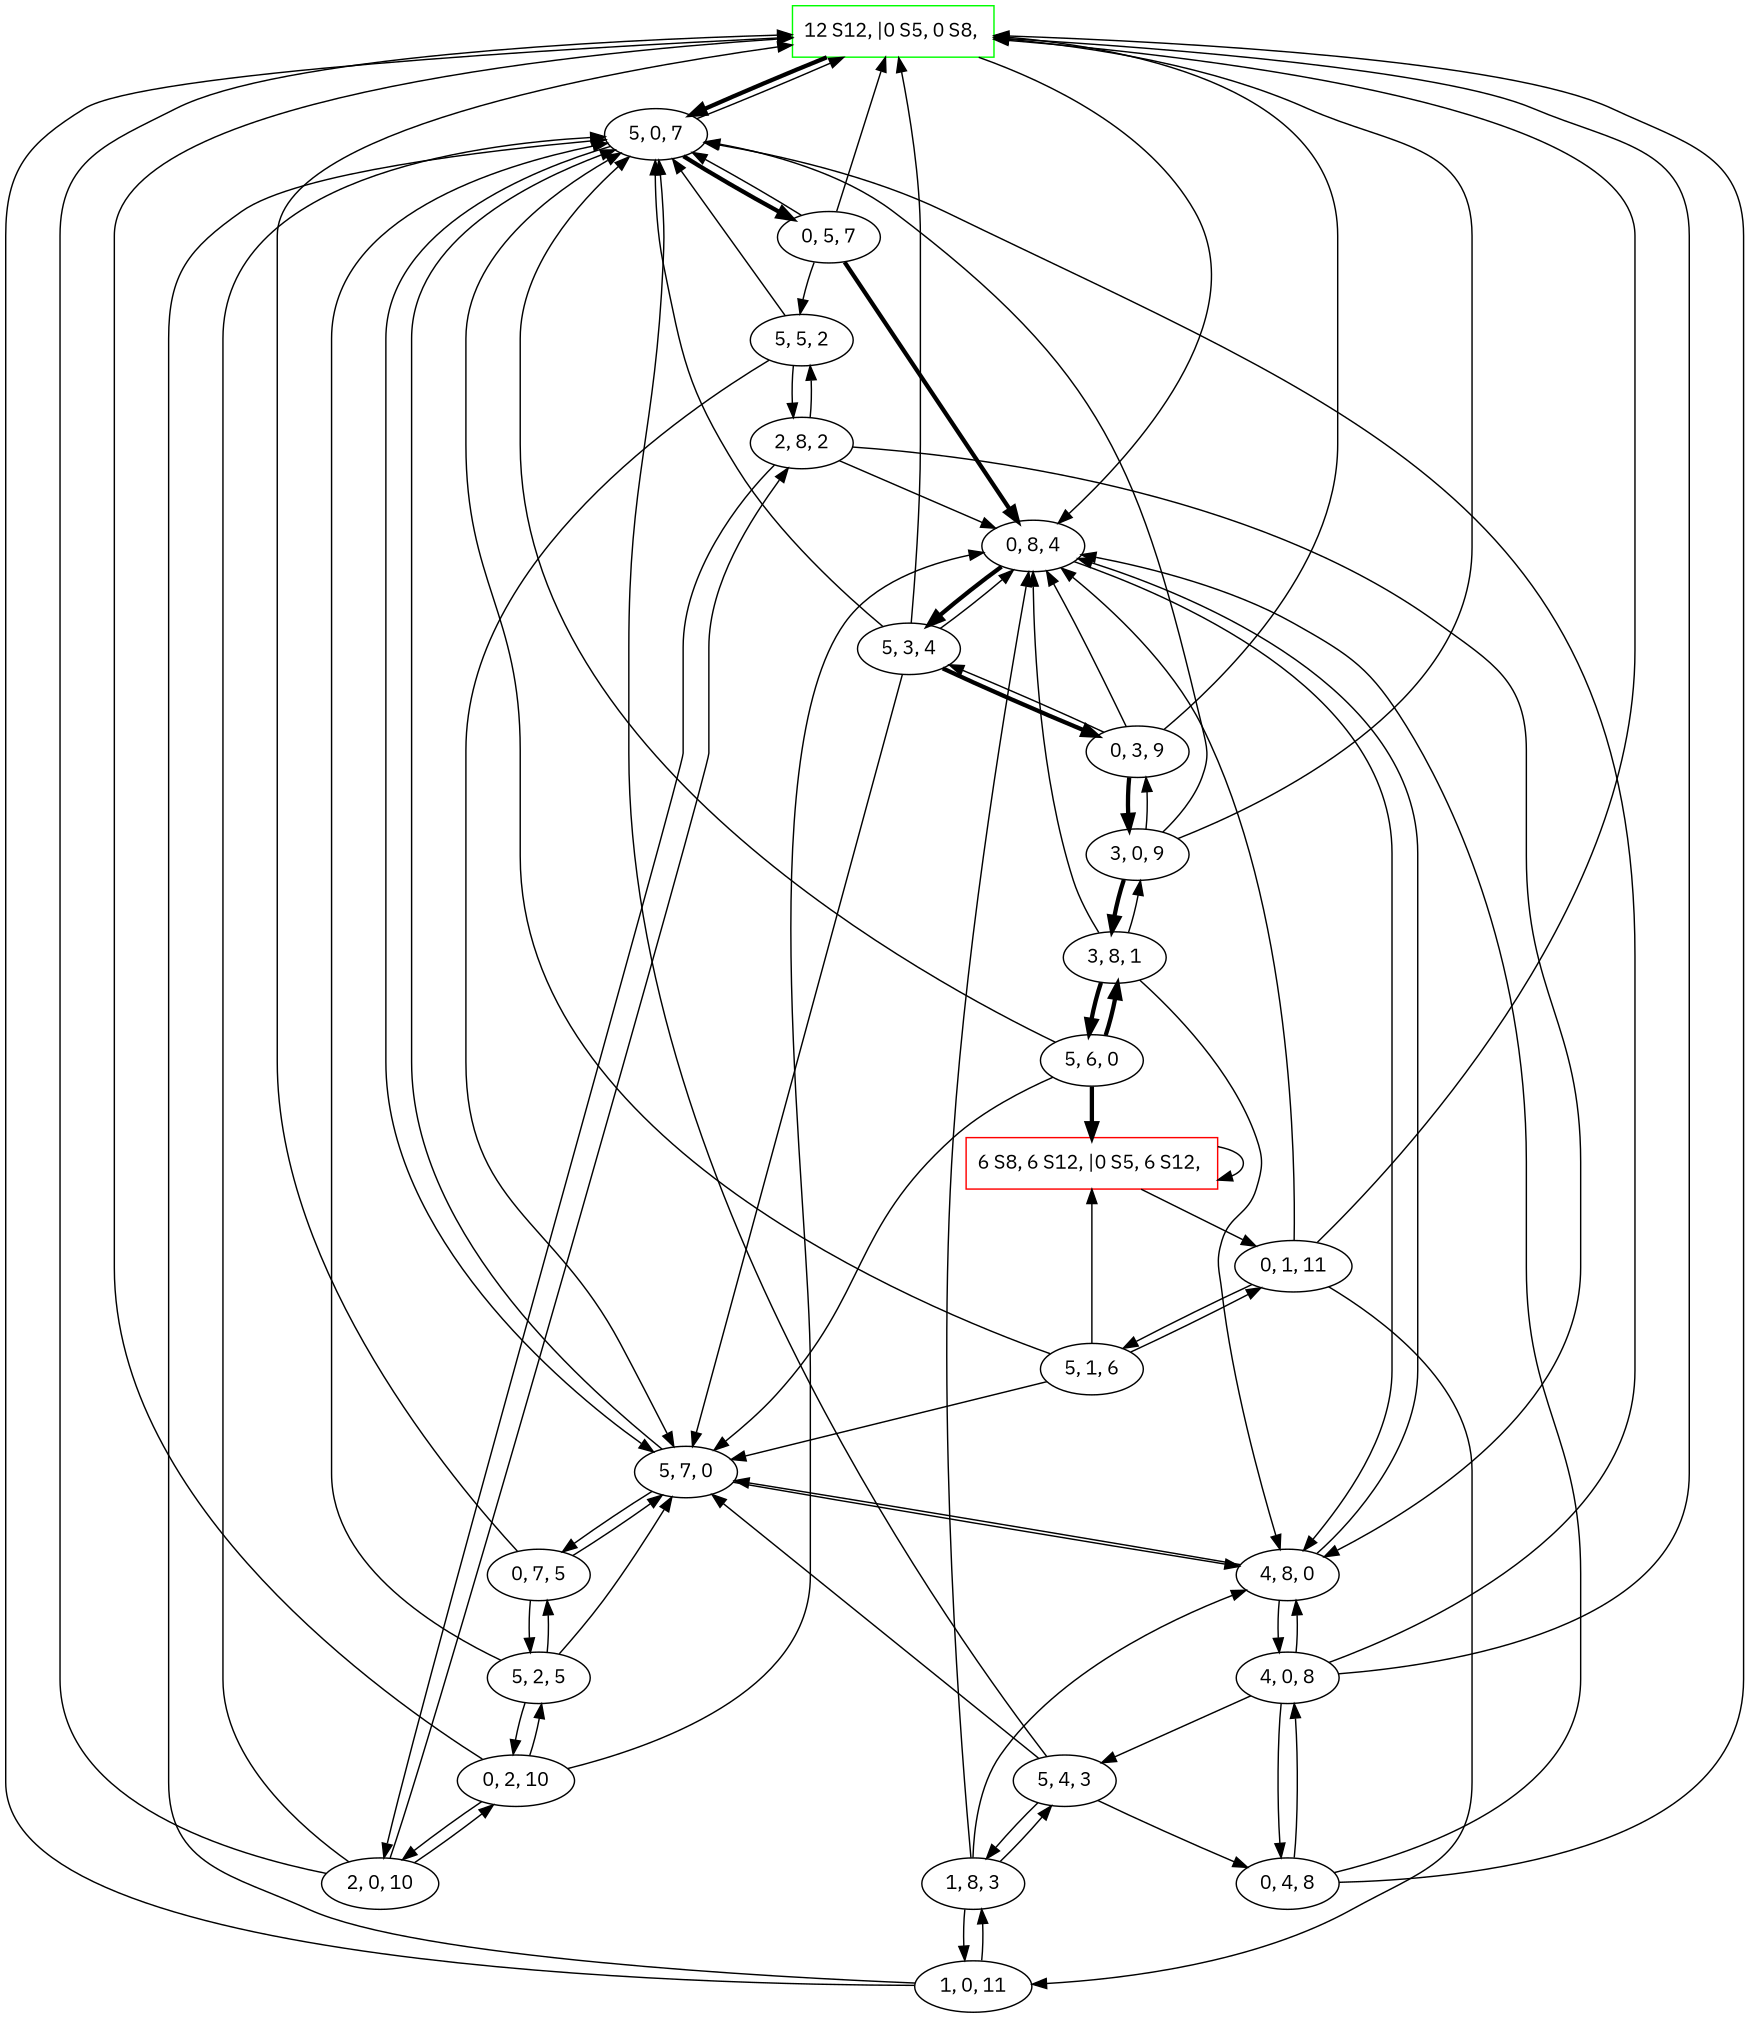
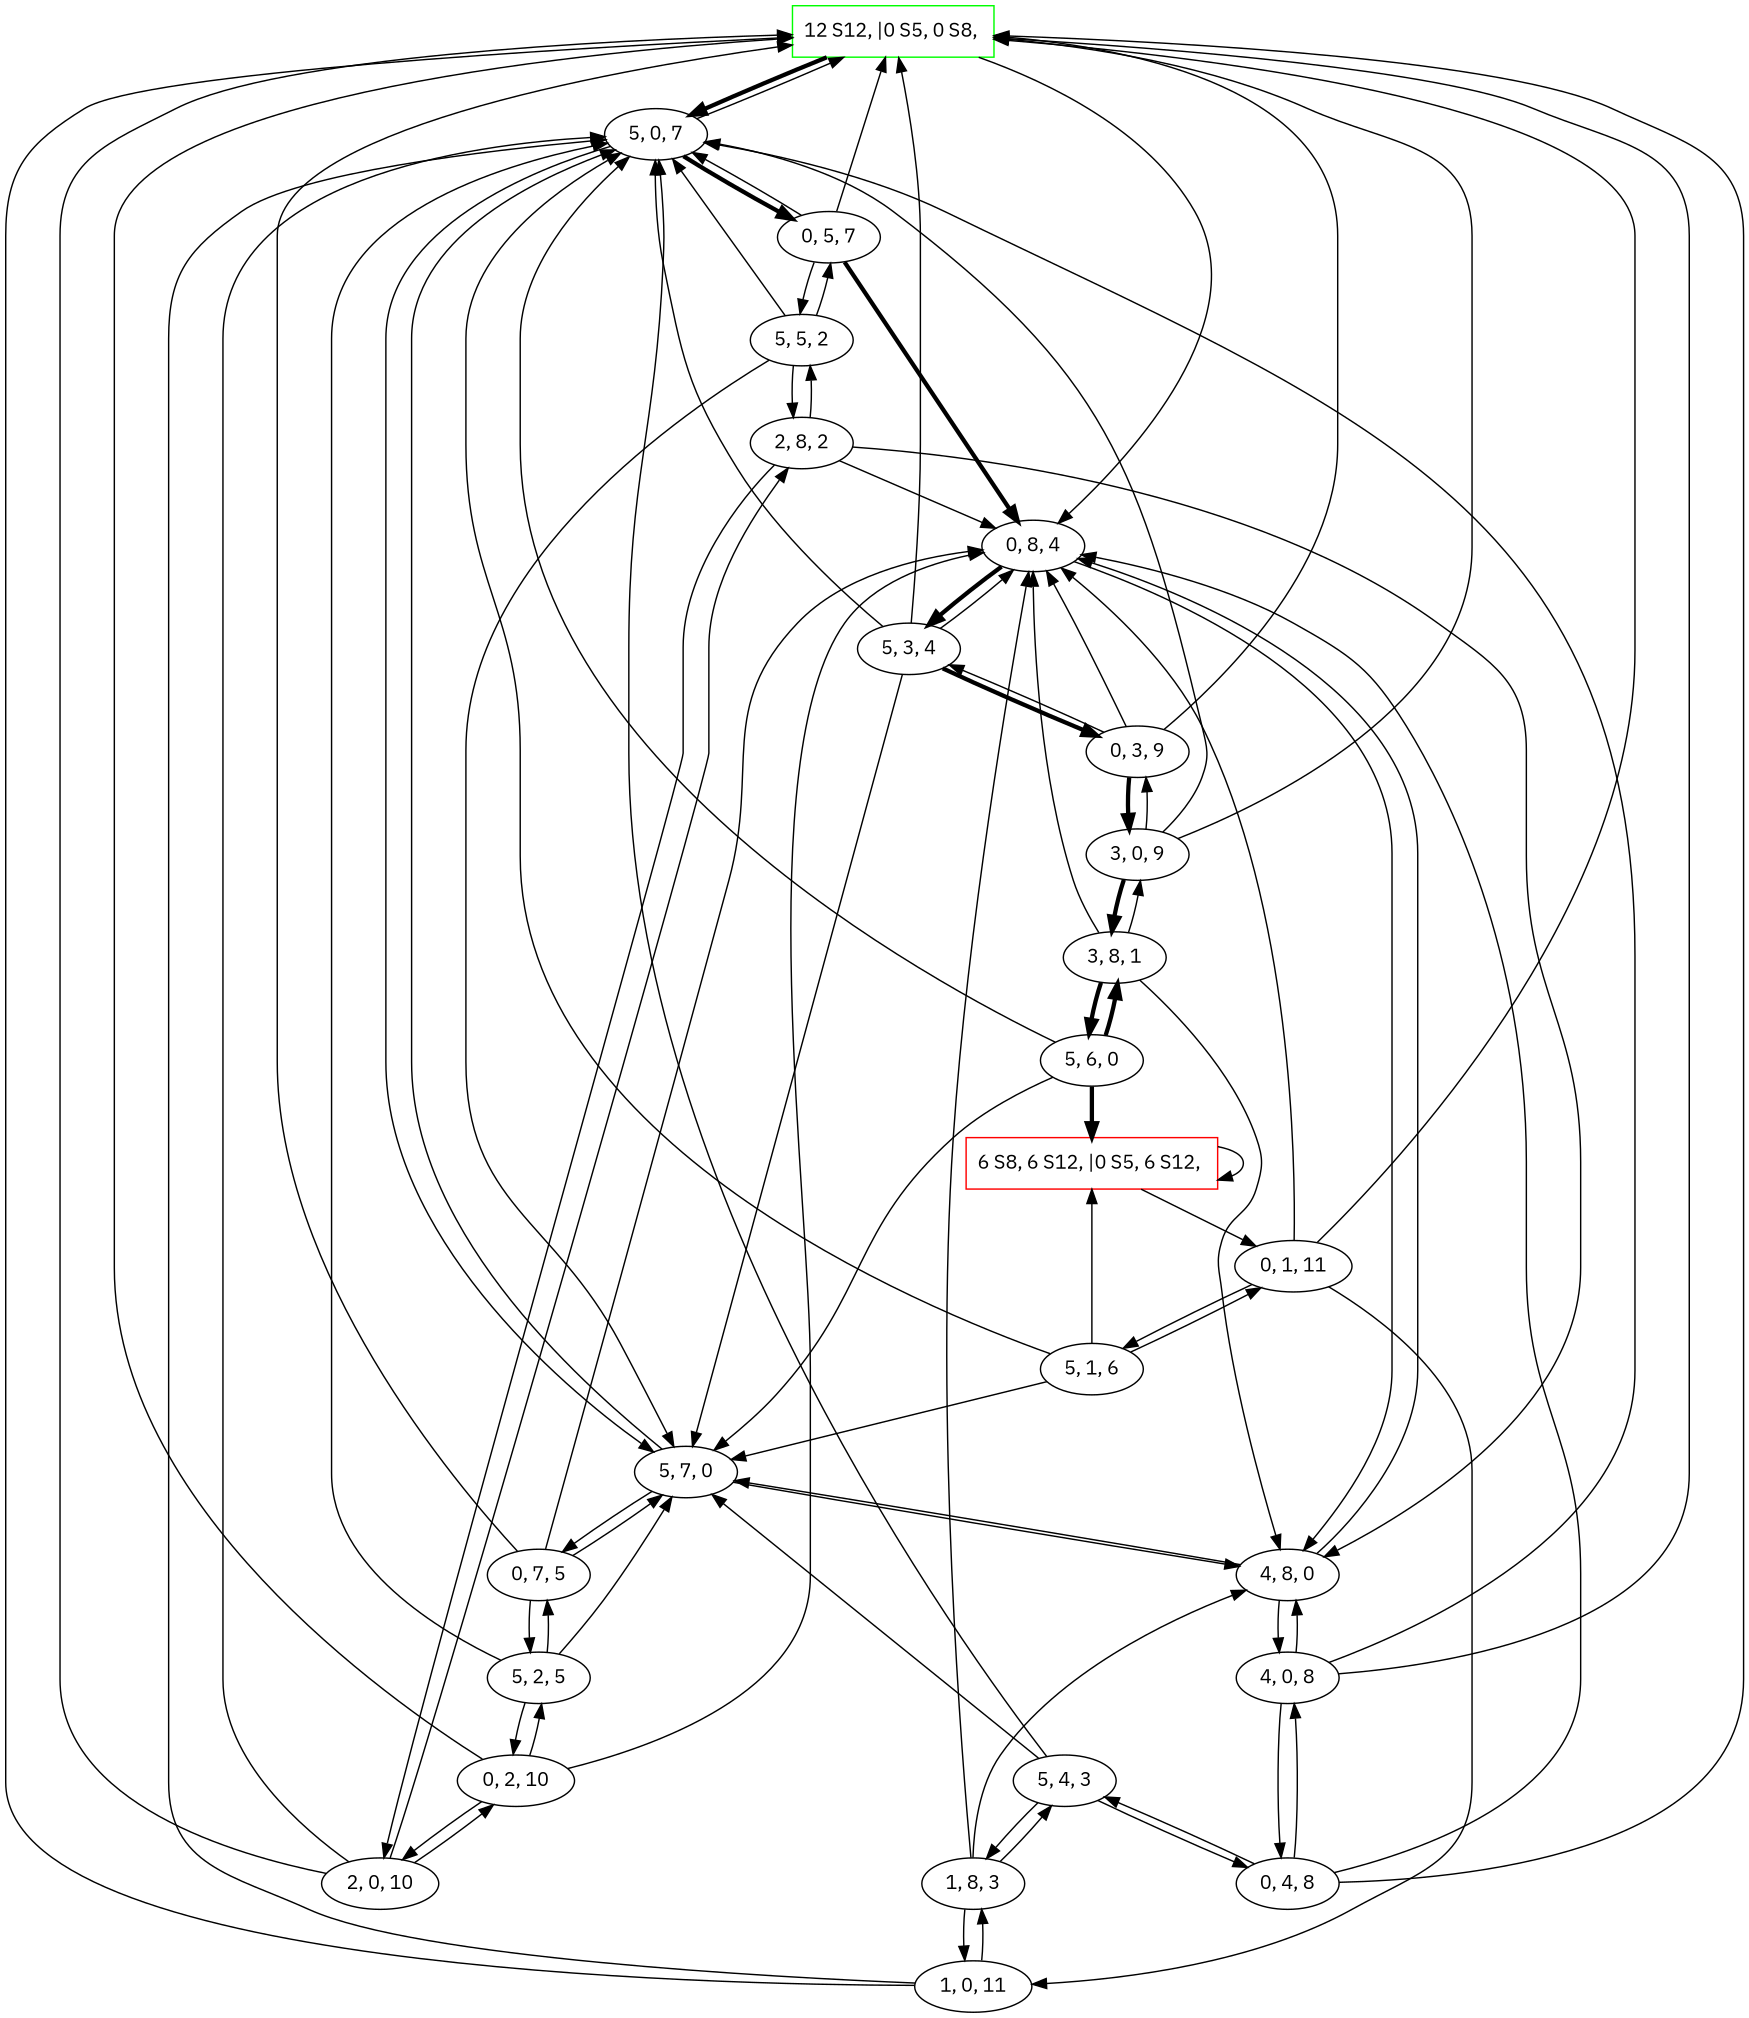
  digraph {
    fontname="IBM Plex Sans"
    node [fontname="IBM Plex Sans"]
    edge [fontname="IBM Plex Sans"]
    n1 [color=green label="12 S12, |0 S5, 0 S8, " shape=box]
    "5, 0, 7"
    "0, 8, 4"
    "5, 7, 0"
    "0, 5, 7"
    "5, 3, 4"
    "4, 8, 0"
    n8 [color=red label="6 S8, 6 S12, |0 S5, 6 S12, " shape=box]
    "0, 1, 11"
    "0, 7, 5"
    "5, 5, 2"
    "0, 3, 9"
    "4, 0, 8"
    "3, 0, 9"
    "0, 4, 8"
    "5, 2, 5"
    "5, 4, 3"
    "1, 8, 3"
    "2, 8, 2"
    "0, 2, 10"
    "2, 0, 10"
    "1, 0, 11"
    "5, 1, 6"
    "3, 8, 1"
    n25 [label="5, 6, 0"]
    n1 -> "5, 0, 7" [penwidth=3]
    n1 -> "0, 8, 4"
    "5, 0, 7" -> n1
    "5, 0, 7" -> "5, 7, 0"
    "5, 0, 7" -> "0, 5, 7" [penwidth=3]
    "0, 8, 4" -> "5, 3, 4" [penwidth=3]
    "0, 8, 4" -> "4, 8, 0"
    "5, 7, 0" -> "5, 0, 7"
    "5, 7, 0" -> "4, 8, 0"
    "5, 7, 0" -> "0, 7, 5"
    "0, 5, 7" -> n1
    "0, 5, 7" -> "5, 0, 7"
    "0, 5, 7" -> "0, 8, 4" [penwidth=3]
    "0, 5, 7" -> "5, 5, 2"
    "5, 3, 4" -> n1
    "5, 3, 4" -> "5, 0, 7"
    "5, 3, 4" -> "0, 8, 4"
    "5, 3, 4" -> "5, 7, 0"
    "5, 3, 4" -> "0, 3, 9" [penwidth=3]
    "4, 8, 0" -> "0, 8, 4"
    "4, 8, 0" -> "5, 7, 0"
    "4, 8, 0" -> "4, 0, 8"
    n8 -> n8
    n8 -> "0, 1, 11"
    "0, 1, 11" -> n1
    "0, 1, 11" -> "0, 8, 4"
    "0, 1, 11" -> "1, 0, 11"
    "0, 1, 11" -> "5, 1, 6"
    "0, 7, 5" -> n1
+   "0, 7, 5" -> "0, 8, 4"
    "0, 7, 5" -> "5, 7, 0"
    "0, 7, 5" -> "5, 2, 5"
    "5, 5, 2" -> "5, 0, 7"
    "5, 5, 2" -> "5, 7, 0"
+   "5, 5, 2" -> "0, 5, 7"
    "5, 5, 2" -> "2, 8, 2"
    "0, 3, 9" -> n1
    "0, 3, 9" -> "0, 8, 4"
    "0, 3, 9" -> "5, 3, 4"
    "0, 3, 9" -> "3, 0, 9" [penwidth=3]
    "4, 0, 8" -> n1
    "4, 0, 8" -> "5, 0, 7"
    "4, 0, 8" -> "4, 8, 0"
    "4, 0, 8" -> "0, 4, 8"
    "3, 0, 9" -> n1
    "3, 0, 9" -> "5, 0, 7"
    "3, 0, 9" -> "0, 3, 9"
    "3, 0, 9" -> "3, 8, 1" [penwidth=3]
    "0, 4, 8" -> n1
    "0, 4, 8" -> "0, 8, 4"
    "0, 4, 8" -> "4, 0, 8"
-   "4, 0, 8" -> "5, 4, 3"
+   "0, 4, 8" -> "5, 4, 3"
    "5, 2, 5" -> "5, 0, 7"
    "5, 2, 5" -> "5, 7, 0"
    "5, 2, 5" -> "0, 7, 5"
    "5, 2, 5" -> "0, 2, 10"
    "5, 4, 3" -> "5, 0, 7"
    "5, 4, 3" -> "5, 7, 0"
    "5, 4, 3" -> "0, 4, 8"
    "5, 4, 3" -> "1, 8, 3"
    "1, 8, 3" -> "0, 8, 4"
    "1, 8, 3" -> "4, 8, 0"
    "1, 8, 3" -> "5, 4, 3"
    "1, 8, 3" -> "1, 0, 11"
    "2, 8, 2" -> "0, 8, 4"
    "2, 8, 2" -> "4, 8, 0"
    "2, 8, 2" -> "5, 5, 2"
    "2, 8, 2" -> "2, 0, 10"
    "0, 2, 10" -> n1
    "0, 2, 10" -> "0, 8, 4"
    "0, 2, 10" -> "5, 2, 5"
    "0, 2, 10" -> "2, 0, 10"
    "2, 0, 10" -> n1
    "2, 0, 10" -> "5, 0, 7"
    "2, 0, 10" -> "2, 8, 2"
    "2, 0, 10" -> "0, 2, 10"
    "1, 0, 11" -> n1
    "1, 0, 11" -> "5, 0, 7"
    "1, 0, 11" -> "1, 8, 3"
    "5, 1, 6" -> "5, 0, 7"
    "5, 1, 6" -> "5, 7, 0"
    "5, 1, 6" -> n8
    "5, 1, 6" -> "0, 1, 11"
    "3, 8, 1" -> "0, 8, 4"
    "3, 8, 1" -> "4, 8, 0"
    "3, 8, 1" -> "3, 0, 9"
    "3, 8, 1" -> n25 [penwidth=3]
    n25 -> "5, 0, 7"
    n25 -> "5, 7, 0"
    n25 -> n8 [penwidth=3]
    n25 -> "3, 8, 1" [penwidth=3]
  }
